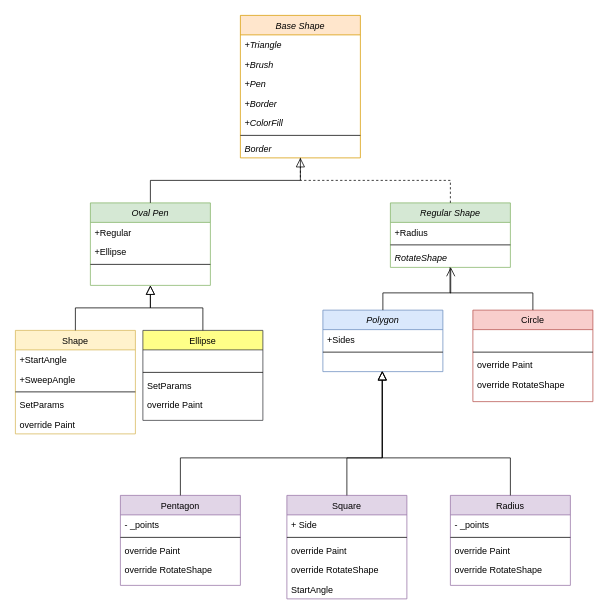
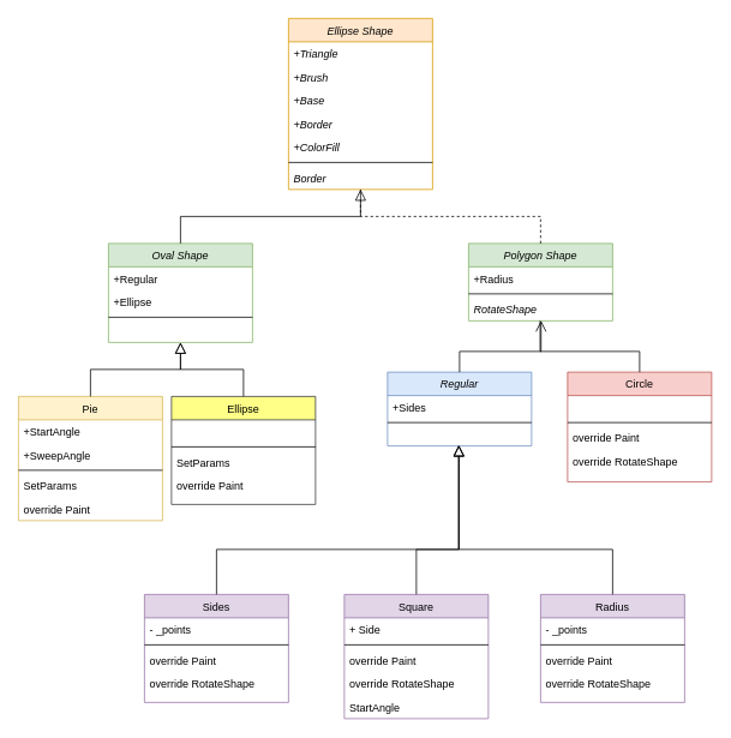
  <mxCell id="0" />
  <mxCell id="1" parent="0" />
- <mxCell id="2" value="Base Shape" style="swimlane;fontStyle=2;align=center;verticalAlign=top;childLayout=stackLayout;horizontal=1;startSize=26;horizontalStack=0;resizeParent=1;resizeLast=0;collapsible=1;marginBottom=0;rounded=0;shadow=0;strokeWidth=1;fillColor=#ffe6cc;strokeColor=#d79b00;" parent="1" vertex="1"><mxGeometry x="320" y="20" width="160" height="190" as="geometry"><mxRectangle x="230" y="140" width="160" height="26" as="alternateBounds" /></mxGeometry></mxCell>
+ <mxCell id="2" value="Ellipse Shape" style="swimlane;fontStyle=2;align=center;verticalAlign=top;childLayout=stackLayout;horizontal=1;startSize=26;horizontalStack=0;resizeParent=1;resizeLast=0;collapsible=1;marginBottom=0;rounded=0;shadow=0;strokeWidth=1;fillColor=#ffe6cc;strokeColor=#d79b00;" parent="1" vertex="1"><mxGeometry x="320" y="20" width="160" height="190" as="geometry"><mxRectangle x="230" y="140" width="160" height="26" as="alternateBounds" /></mxGeometry></mxCell>
  <mxCell id="3" value="+Triangle" style="text;align=left;verticalAlign=top;spacingLeft=4;spacingRight=4;overflow=hidden;rotatable=0;points=[[0,0.5],[1,0.5]];portConstraint=eastwest;rounded=0;shadow=0;html=0;fontStyle=2" parent="2" vertex="1"><mxGeometry y="26" width="160" height="26" as="geometry" /></mxCell>
  <mxCell id="4" value="+Brush" style="text;align=left;verticalAlign=top;spacingLeft=4;spacingRight=4;overflow=hidden;rotatable=0;points=[[0,0.5],[1,0.5]];portConstraint=eastwest;fontStyle=2" parent="2" vertex="1"><mxGeometry y="52" width="160" height="26" as="geometry" /></mxCell>
- <mxCell id="5" value="+Pen&#10;&#10;&#10;" style="text;align=left;verticalAlign=top;spacingLeft=4;spacingRight=4;overflow=hidden;rotatable=0;points=[[0,0.5],[1,0.5]];portConstraint=eastwest;rounded=0;shadow=0;html=0;fontStyle=2" parent="2" vertex="1"><mxGeometry y="78" width="160" height="26" as="geometry" /></mxCell>
+ <mxCell id="5" value="+Base&#10;&#10;&#10;" style="text;align=left;verticalAlign=top;spacingLeft=4;spacingRight=4;overflow=hidden;rotatable=0;points=[[0,0.5],[1,0.5]];portConstraint=eastwest;rounded=0;shadow=0;html=0;fontStyle=2" parent="2" vertex="1"><mxGeometry y="78" width="160" height="26" as="geometry" /></mxCell>
  <mxCell id="6" value="+Border" style="text;align=left;verticalAlign=top;spacingLeft=4;spacingRight=4;overflow=hidden;rotatable=0;points=[[0,0.5],[1,0.5]];portConstraint=eastwest;rounded=0;shadow=0;html=0;fontStyle=2" vertex="1" parent="2"><mxGeometry y="104" width="160" height="26" as="geometry" /></mxCell>
  <mxCell id="7" value="+ColorFill" style="text;align=left;verticalAlign=top;spacingLeft=4;spacingRight=4;overflow=hidden;rotatable=0;points=[[0,0.5],[1,0.5]];portConstraint=eastwest;rounded=0;shadow=0;html=0;fontStyle=2" parent="2" vertex="1"><mxGeometry y="130" width="160" height="26" as="geometry" /></mxCell>
  <mxCell id="8" value="" style="line;html=1;strokeWidth=1;align=left;verticalAlign=middle;spacingTop=-1;spacingLeft=3;spacingRight=3;rotatable=0;labelPosition=right;points=[];portConstraint=eastwest;" parent="2" vertex="1"><mxGeometry y="156" width="160" height="8" as="geometry" /></mxCell>
  <mxCell id="9" value="Border" style="text;align=left;verticalAlign=top;spacingLeft=4;spacingRight=4;overflow=hidden;rotatable=0;points=[[0,0.5],[1,0.5]];portConstraint=eastwest;fontStyle=2" parent="2" vertex="1"><mxGeometry y="164" width="160" height="26" as="geometry" /></mxCell>
- <mxCell id="10" value="Oval Pen" style="swimlane;fontStyle=2;align=center;verticalAlign=top;childLayout=stackLayout;horizontal=1;startSize=26;horizontalStack=0;resizeParent=1;resizeLast=0;collapsible=1;marginBottom=0;rounded=0;shadow=0;strokeWidth=1;fillColor=#d5e8d4;strokeColor=#82b366;" parent="1" vertex="1"><mxGeometry x="120" y="270" width="160" height="110" as="geometry"><mxRectangle x="130" y="380" width="160" height="26" as="alternateBounds" /></mxGeometry></mxCell>
+ <mxCell id="10" value="Oval Shape" style="swimlane;fontStyle=2;align=center;verticalAlign=top;childLayout=stackLayout;horizontal=1;startSize=26;horizontalStack=0;resizeParent=1;resizeLast=0;collapsible=1;marginBottom=0;rounded=0;shadow=0;strokeWidth=1;fillColor=#d5e8d4;strokeColor=#82b366;" parent="1" vertex="1"><mxGeometry x="120" y="270" width="160" height="110" as="geometry"><mxRectangle x="130" y="380" width="160" height="26" as="alternateBounds" /></mxGeometry></mxCell>
  <mxCell id="11" value="+Regular" style="text;align=left;verticalAlign=top;spacingLeft=4;spacingRight=4;overflow=hidden;rotatable=0;points=[[0,0.5],[1,0.5]];portConstraint=eastwest;" parent="10" vertex="1"><mxGeometry y="26" width="160" height="26" as="geometry" /></mxCell>
  <mxCell id="12" value="+Ellipse" style="text;align=left;verticalAlign=top;spacingLeft=4;spacingRight=4;overflow=hidden;rotatable=0;points=[[0,0.5],[1,0.5]];portConstraint=eastwest;rounded=0;shadow=0;html=0;" parent="10" vertex="1"><mxGeometry y="52" width="160" height="26" as="geometry" /></mxCell>
  <mxCell id="13" value="" style="line;html=1;strokeWidth=1;align=left;verticalAlign=middle;spacingTop=-1;spacingLeft=3;spacingRight=3;rotatable=0;labelPosition=right;points=[];portConstraint=eastwest;" parent="10" vertex="1"><mxGeometry y="78" width="160" height="8" as="geometry" /></mxCell>
  <mxCell id="14" value="" style="endArrow=none;endSize=10;endFill=0;shadow=0;strokeWidth=1;rounded=0;edgeStyle=elbowEdgeStyle;elbow=vertical;" parent="1" source="10" target="2" edge="1"><mxGeometry width="160" relative="1" as="geometry"><mxPoint x="200" y="113" as="sourcePoint" /><mxPoint x="200" y="113" as="targetPoint" /></mxGeometry></mxCell>
- <mxCell id="15" value="Regular Shape" style="swimlane;fontStyle=2;align=center;verticalAlign=top;childLayout=stackLayout;horizontal=1;startSize=26;horizontalStack=0;resizeParent=1;resizeLast=0;collapsible=1;marginBottom=0;rounded=0;shadow=0;strokeWidth=1;fillColor=#d5e8d4;strokeColor=#82b366;" parent="1" vertex="1"><mxGeometry x="520" y="270" width="160" height="86" as="geometry"><mxRectangle x="340" y="380" width="170" height="26" as="alternateBounds" /></mxGeometry></mxCell>
+ <mxCell id="15" value="Polygon Shape" style="swimlane;fontStyle=2;align=center;verticalAlign=top;childLayout=stackLayout;horizontal=1;startSize=26;horizontalStack=0;resizeParent=1;resizeLast=0;collapsible=1;marginBottom=0;rounded=0;shadow=0;strokeWidth=1;fillColor=#d5e8d4;strokeColor=#82b366;" parent="1" vertex="1"><mxGeometry x="520" y="270" width="160" height="86" as="geometry"><mxRectangle x="340" y="380" width="170" height="26" as="alternateBounds" /></mxGeometry></mxCell>
  <mxCell id="16" value="+Radius" style="text;align=left;verticalAlign=top;spacingLeft=4;spacingRight=4;overflow=hidden;rotatable=0;points=[[0,0.5],[1,0.5]];portConstraint=eastwest;" parent="15" vertex="1"><mxGeometry y="26" width="160" height="26" as="geometry" /></mxCell>
  <mxCell id="17" value="" style="line;html=1;strokeWidth=1;align=left;verticalAlign=middle;spacingTop=-1;spacingLeft=3;spacingRight=3;rotatable=0;labelPosition=right;points=[];portConstraint=eastwest;" parent="15" vertex="1"><mxGeometry y="52" width="160" height="8" as="geometry" /></mxCell>
  <mxCell id="18" value="RotateShape" style="text;align=left;verticalAlign=top;spacingLeft=4;spacingRight=4;overflow=hidden;rotatable=0;points=[[0,0.5],[1,0.5]];portConstraint=eastwest;fontStyle=2" vertex="1" parent="15"><mxGeometry y="60" width="160" height="26" as="geometry" /></mxCell>
  <mxCell id="19" value="" style="endArrow=block;endSize=10;endFill=0;shadow=0;strokeWidth=1;rounded=0;edgeStyle=elbowEdgeStyle;elbow=vertical;dashed=1;" parent="1" source="15" target="2" edge="1"><mxGeometry width="160" relative="1" as="geometry"><mxPoint x="210" y="283" as="sourcePoint" /><mxPoint x="310" y="181" as="targetPoint" /></mxGeometry></mxCell>
- <mxCell id="20" value="Shape" style="swimlane;fontStyle=0;align=center;verticalAlign=top;childLayout=stackLayout;horizontal=1;startSize=26;horizontalStack=0;resizeParent=1;resizeLast=0;collapsible=1;marginBottom=0;rounded=0;shadow=0;strokeWidth=1;fillColor=#fff2cc;strokeColor=#d6b656;" vertex="1" parent="1"><mxGeometry x="20" y="440" width="160" height="138" as="geometry"><mxRectangle x="130" y="380" width="160" height="26" as="alternateBounds" /></mxGeometry></mxCell>
+ <mxCell id="20" value="Pie" style="swimlane;fontStyle=0;align=center;verticalAlign=top;childLayout=stackLayout;horizontal=1;startSize=26;horizontalStack=0;resizeParent=1;resizeLast=0;collapsible=1;marginBottom=0;rounded=0;shadow=0;strokeWidth=1;fillColor=#fff2cc;strokeColor=#d6b656;" vertex="1" parent="1"><mxGeometry x="20" y="440" width="160" height="138" as="geometry"><mxRectangle x="130" y="380" width="160" height="26" as="alternateBounds" /></mxGeometry></mxCell>
  <mxCell id="21" value="+StartAngle" style="text;align=left;verticalAlign=top;spacingLeft=4;spacingRight=4;overflow=hidden;rotatable=0;points=[[0,0.5],[1,0.5]];portConstraint=eastwest;" vertex="1" parent="20"><mxGeometry y="26" width="160" height="26" as="geometry" /></mxCell>
  <mxCell id="22" value="+SweepAngle" style="text;align=left;verticalAlign=top;spacingLeft=4;spacingRight=4;overflow=hidden;rotatable=0;points=[[0,0.5],[1,0.5]];portConstraint=eastwest;rounded=0;shadow=0;html=0;" vertex="1" parent="20"><mxGeometry y="52" width="160" height="26" as="geometry" /></mxCell>
  <mxCell id="23" value="" style="line;html=1;strokeWidth=1;align=left;verticalAlign=middle;spacingTop=-1;spacingLeft=3;spacingRight=3;rotatable=0;labelPosition=right;points=[];portConstraint=eastwest;" vertex="1" parent="20"><mxGeometry y="78" width="160" height="8" as="geometry" /></mxCell>
  <mxCell id="24" value="SetParams" style="text;align=left;verticalAlign=top;spacingLeft=4;spacingRight=4;overflow=hidden;rotatable=0;points=[[0,0.5],[1,0.5]];portConstraint=eastwest;fontStyle=0" vertex="1" parent="20"><mxGeometry y="86" width="160" height="26" as="geometry" /></mxCell>
  <mxCell id="25" value="override Paint" style="text;align=left;verticalAlign=top;spacingLeft=4;spacingRight=4;overflow=hidden;rotatable=0;points=[[0,0.5],[1,0.5]];portConstraint=eastwest;" vertex="1" parent="20"><mxGeometry y="112" width="160" height="26" as="geometry" /></mxCell>
  <mxCell id="26" value="Ellipse" style="swimlane;fontStyle=0;align=center;verticalAlign=top;childLayout=stackLayout;horizontal=1;startSize=26;horizontalStack=0;resizeParent=1;resizeLast=0;collapsible=1;marginBottom=0;rounded=0;shadow=0;strokeWidth=1;fillColor=#ffff88;strokeColor=#36393d;" vertex="1" parent="1"><mxGeometry x="190" y="440" width="160" height="120" as="geometry"><mxRectangle x="130" y="380" width="160" height="26" as="alternateBounds" /></mxGeometry></mxCell>
  <mxCell id="27" value=" " style="text;align=left;verticalAlign=top;spacingLeft=4;spacingRight=4;overflow=hidden;rotatable=0;points=[[0,0.5],[1,0.5]];portConstraint=eastwest;fontStyle=0" vertex="1" parent="26"><mxGeometry y="26" width="160" height="26" as="geometry" /></mxCell>
  <mxCell id="28" value="" style="line;html=1;strokeWidth=1;align=left;verticalAlign=middle;spacingTop=-1;spacingLeft=3;spacingRight=3;rotatable=0;labelPosition=right;points=[];portConstraint=eastwest;" vertex="1" parent="26"><mxGeometry y="52" width="160" height="8" as="geometry" /></mxCell>
  <mxCell id="29" value="SetParams" style="text;align=left;verticalAlign=top;spacingLeft=4;spacingRight=4;overflow=hidden;rotatable=0;points=[[0,0.5],[1,0.5]];portConstraint=eastwest;fontStyle=0" vertex="1" parent="26"><mxGeometry y="60" width="160" height="26" as="geometry" /></mxCell>
  <mxCell id="30" value="override Paint" style="text;align=left;verticalAlign=top;spacingLeft=4;spacingRight=4;overflow=hidden;rotatable=0;points=[[0,0.5],[1,0.5]];portConstraint=eastwest;" vertex="1" parent="26"><mxGeometry y="86" width="160" height="26" as="geometry" /></mxCell>
- <mxCell id="31" value="Polygon" style="swimlane;fontStyle=2;align=center;verticalAlign=top;childLayout=stackLayout;horizontal=1;startSize=26;horizontalStack=0;resizeParent=1;resizeLast=0;collapsible=1;marginBottom=0;rounded=0;shadow=0;strokeWidth=1;fillColor=#dae8fc;strokeColor=#6c8ebf;" vertex="1" parent="1"><mxGeometry x="430" y="413" width="160" height="82" as="geometry"><mxRectangle x="130" y="380" width="160" height="26" as="alternateBounds" /></mxGeometry></mxCell>
+ <mxCell id="31" value="Regular" style="swimlane;fontStyle=2;align=center;verticalAlign=top;childLayout=stackLayout;horizontal=1;startSize=26;horizontalStack=0;resizeParent=1;resizeLast=0;collapsible=1;marginBottom=0;rounded=0;shadow=0;strokeWidth=1;fillColor=#dae8fc;strokeColor=#6c8ebf;" vertex="1" parent="1"><mxGeometry x="430" y="413" width="160" height="82" as="geometry"><mxRectangle x="130" y="380" width="160" height="26" as="alternateBounds" /></mxGeometry></mxCell>
  <mxCell id="32" value="+Sides" style="text;align=left;verticalAlign=top;spacingLeft=4;spacingRight=4;overflow=hidden;rotatable=0;points=[[0,0.5],[1,0.5]];portConstraint=eastwest;" vertex="1" parent="31"><mxGeometry y="26" width="160" height="26" as="geometry" /></mxCell>
  <mxCell id="33" value="" style="line;html=1;strokeWidth=1;align=left;verticalAlign=middle;spacingTop=-1;spacingLeft=3;spacingRight=3;rotatable=0;labelPosition=right;points=[];portConstraint=eastwest;" vertex="1" parent="31"><mxGeometry y="52" width="160" height="8" as="geometry" /></mxCell>
- <mxCell id="34" value="Pentagon" style="swimlane;fontStyle=0;align=center;verticalAlign=top;childLayout=stackLayout;horizontal=1;startSize=26;horizontalStack=0;resizeParent=1;resizeLast=0;collapsible=1;marginBottom=0;rounded=0;shadow=0;strokeWidth=1;fillColor=#e1d5e7;strokeColor=#9673a6;" vertex="1" parent="1"><mxGeometry x="160" y="660" width="160" height="120" as="geometry"><mxRectangle x="130" y="380" width="160" height="26" as="alternateBounds" /></mxGeometry></mxCell>
+ <mxCell id="34" value="Sides" style="swimlane;fontStyle=0;align=center;verticalAlign=top;childLayout=stackLayout;horizontal=1;startSize=26;horizontalStack=0;resizeParent=1;resizeLast=0;collapsible=1;marginBottom=0;rounded=0;shadow=0;strokeWidth=1;fillColor=#e1d5e7;strokeColor=#9673a6;" vertex="1" parent="1"><mxGeometry x="160" y="660" width="160" height="120" as="geometry"><mxRectangle x="130" y="380" width="160" height="26" as="alternateBounds" /></mxGeometry></mxCell>
  <mxCell id="35" value="- _points" style="text;align=left;verticalAlign=top;spacingLeft=4;spacingRight=4;overflow=hidden;rotatable=0;points=[[0,0.5],[1,0.5]];portConstraint=eastwest;" vertex="1" parent="34"><mxGeometry y="26" width="160" height="26" as="geometry" /></mxCell>
  <mxCell id="36" value="" style="line;html=1;strokeWidth=1;align=left;verticalAlign=middle;spacingTop=-1;spacingLeft=3;spacingRight=3;rotatable=0;labelPosition=right;points=[];portConstraint=eastwest;" vertex="1" parent="34"><mxGeometry y="52" width="160" height="8" as="geometry" /></mxCell>
  <mxCell id="37" value="override Paint" style="text;align=left;verticalAlign=top;spacingLeft=4;spacingRight=4;overflow=hidden;rotatable=0;points=[[0,0.5],[1,0.5]];portConstraint=eastwest;fontStyle=0" vertex="1" parent="34"><mxGeometry y="60" width="160" height="26" as="geometry" /></mxCell>
  <mxCell id="38" value="override RotateShape" style="text;align=left;verticalAlign=top;spacingLeft=4;spacingRight=4;overflow=hidden;rotatable=0;points=[[0,0.5],[1,0.5]];portConstraint=eastwest;" vertex="1" parent="34"><mxGeometry y="86" width="160" height="26" as="geometry" /></mxCell>
  <mxCell id="39" value="Circle" style="swimlane;fontStyle=0;align=center;verticalAlign=top;childLayout=stackLayout;horizontal=1;startSize=26;horizontalStack=0;resizeParent=1;resizeLast=0;collapsible=1;marginBottom=0;rounded=0;shadow=0;strokeWidth=1;fillColor=#f8cecc;strokeColor=#b85450;" vertex="1" parent="1"><mxGeometry x="630" y="413" width="160" height="122" as="geometry"><mxRectangle x="130" y="380" width="160" height="26" as="alternateBounds" /></mxGeometry></mxCell>
  <mxCell id="40" value=" " style="text;align=left;verticalAlign=top;spacingLeft=4;spacingRight=4;overflow=hidden;rotatable=0;points=[[0,0.5],[1,0.5]];portConstraint=eastwest;fontStyle=0" vertex="1" parent="39"><mxGeometry y="26" width="160" height="26" as="geometry" /></mxCell>
  <mxCell id="41" value="" style="line;html=1;strokeWidth=1;align=left;verticalAlign=middle;spacingTop=-1;spacingLeft=3;spacingRight=3;rotatable=0;labelPosition=right;points=[];portConstraint=eastwest;" vertex="1" parent="39"><mxGeometry y="52" width="160" height="8" as="geometry" /></mxCell>
  <mxCell id="42" value="override Paint" style="text;align=left;verticalAlign=top;spacingLeft=4;spacingRight=4;overflow=hidden;rotatable=0;points=[[0,0.5],[1,0.5]];portConstraint=eastwest;fontStyle=0" vertex="1" parent="39"><mxGeometry y="60" width="160" height="26" as="geometry" /></mxCell>
  <mxCell id="43" value="override RotateShape" style="text;align=left;verticalAlign=top;spacingLeft=4;spacingRight=4;overflow=hidden;rotatable=0;points=[[0,0.5],[1,0.5]];portConstraint=eastwest;" vertex="1" parent="39"><mxGeometry y="86" width="160" height="26" as="geometry" /></mxCell>
  <mxCell id="44" value="Square" style="swimlane;fontStyle=0;align=center;verticalAlign=top;childLayout=stackLayout;horizontal=1;startSize=26;horizontalStack=0;resizeParent=1;resizeLast=0;collapsible=1;marginBottom=0;rounded=0;shadow=0;strokeWidth=1;fillColor=#e1d5e7;strokeColor=#9673a6;" vertex="1" parent="1"><mxGeometry x="382" y="660" width="160" height="138" as="geometry"><mxRectangle x="130" y="380" width="160" height="26" as="alternateBounds" /></mxGeometry></mxCell>
  <mxCell id="45" value="+ Side" style="text;align=left;verticalAlign=top;spacingLeft=4;spacingRight=4;overflow=hidden;rotatable=0;points=[[0,0.5],[1,0.5]];portConstraint=eastwest;" vertex="1" parent="44"><mxGeometry y="26" width="160" height="26" as="geometry" /></mxCell>
  <mxCell id="46" value="" style="line;html=1;strokeWidth=1;align=left;verticalAlign=middle;spacingTop=-1;spacingLeft=3;spacingRight=3;rotatable=0;labelPosition=right;points=[];portConstraint=eastwest;" vertex="1" parent="44"><mxGeometry y="52" width="160" height="8" as="geometry" /></mxCell>
  <mxCell id="47" value="override Paint" style="text;align=left;verticalAlign=top;spacingLeft=4;spacingRight=4;overflow=hidden;rotatable=0;points=[[0,0.5],[1,0.5]];portConstraint=eastwest;fontStyle=0" vertex="1" parent="44"><mxGeometry y="60" width="160" height="26" as="geometry" /></mxCell>
  <mxCell id="48" value="override RotateShape" style="text;align=left;verticalAlign=top;spacingLeft=4;spacingRight=4;overflow=hidden;rotatable=0;points=[[0,0.5],[1,0.5]];portConstraint=eastwest;" vertex="1" parent="44"><mxGeometry y="86" width="160" height="26" as="geometry" /></mxCell>
  <mxCell id="49" value="StartAngle" style="text;align=left;verticalAlign=top;spacingLeft=4;spacingRight=4;overflow=hidden;rotatable=0;points=[[0,0.5],[1,0.5]];portConstraint=eastwest;" vertex="1" parent="44"><mxGeometry y="112" width="160" height="26" as="geometry" /></mxCell>
  <mxCell id="50" value="Radius" style="swimlane;fontStyle=0;align=center;verticalAlign=top;childLayout=stackLayout;horizontal=1;startSize=26;horizontalStack=0;resizeParent=1;resizeLast=0;collapsible=1;marginBottom=0;rounded=0;shadow=0;strokeWidth=1;fillColor=#e1d5e7;strokeColor=#9673a6;" vertex="1" parent="1"><mxGeometry x="600" y="660" width="160" height="120" as="geometry"><mxRectangle x="130" y="380" width="160" height="26" as="alternateBounds" /></mxGeometry></mxCell>
  <mxCell id="51" value="- _points" style="text;align=left;verticalAlign=top;spacingLeft=4;spacingRight=4;overflow=hidden;rotatable=0;points=[[0,0.5],[1,0.5]];portConstraint=eastwest;" vertex="1" parent="50"><mxGeometry y="26" width="160" height="26" as="geometry" /></mxCell>
  <mxCell id="52" value="" style="line;html=1;strokeWidth=1;align=left;verticalAlign=middle;spacingTop=-1;spacingLeft=3;spacingRight=3;rotatable=0;labelPosition=right;points=[];portConstraint=eastwest;" vertex="1" parent="50"><mxGeometry y="52" width="160" height="8" as="geometry" /></mxCell>
  <mxCell id="53" value="override Paint" style="text;align=left;verticalAlign=top;spacingLeft=4;spacingRight=4;overflow=hidden;rotatable=0;points=[[0,0.5],[1,0.5]];portConstraint=eastwest;fontStyle=0" vertex="1" parent="50"><mxGeometry y="60" width="160" height="26" as="geometry" /></mxCell>
  <mxCell id="54" value="override RotateShape" style="text;align=left;verticalAlign=top;spacingLeft=4;spacingRight=4;overflow=hidden;rotatable=0;points=[[0,0.5],[1,0.5]];portConstraint=eastwest;" vertex="1" parent="50"><mxGeometry y="86" width="160" height="26" as="geometry" /></mxCell>
  <mxCell id="55" value="" style="endArrow=none;endSize=10;endFill=0;shadow=0;strokeWidth=1;rounded=0;edgeStyle=elbowEdgeStyle;elbow=vertical;exitX=0.5;exitY=0;exitDx=0;exitDy=0;entryX=0.497;entryY=0.992;entryDx=0;entryDy=0;entryPerimeter=0;" edge="1" parent="1" source="39" target="18"><mxGeometry width="160" relative="1" as="geometry"><mxPoint x="610" y="280" as="sourcePoint" /><mxPoint x="630" y="370" as="targetPoint" /><Array as="points"><mxPoint x="670" y="390" /><mxPoint x="660" y="374" /></Array></mxGeometry></mxCell>
  <mxCell id="56" value="" style="endArrow=open;endSize=10;endFill=0;shadow=0;strokeWidth=1;rounded=0;edgeStyle=elbowEdgeStyle;elbow=vertical;exitX=0.5;exitY=0;exitDx=0;exitDy=0;entryX=0.503;entryY=0.992;entryDx=0;entryDy=0;entryPerimeter=0;" edge="1" parent="1" source="31" target="18"><mxGeometry width="160" relative="1" as="geometry"><mxPoint x="510" y="400" as="sourcePoint" /><mxPoint x="600" y="360" as="targetPoint" /><Array as="points"><mxPoint x="570" y="390" /><mxPoint x="520" y="375" /></Array></mxGeometry></mxCell>
  <mxCell id="57" value="" style="endArrow=block;endSize=10;endFill=0;shadow=0;strokeWidth=1;rounded=0;edgeStyle=elbowEdgeStyle;elbow=vertical;exitX=0.5;exitY=0;exitDx=0;exitDy=0;entryX=0.495;entryY=1.008;entryDx=0;entryDy=0;entryPerimeter=0;" edge="1" parent="1" source="34"><mxGeometry width="160" relative="1" as="geometry"><mxPoint x="520" y="418" as="sourcePoint" /><mxPoint x="509.2" y="494.208" as="targetPoint" /><Array as="points"><mxPoint x="390" y="610" /></Array></mxGeometry></mxCell>
  <mxCell id="58" value="" style="endArrow=block;endSize=10;endFill=0;shadow=0;strokeWidth=1;rounded=0;edgeStyle=elbowEdgeStyle;elbow=vertical;exitX=0.5;exitY=0;exitDx=0;exitDy=0;entryX=0.495;entryY=1.008;entryDx=0;entryDy=0;entryPerimeter=0;" edge="1" parent="1" source="44"><mxGeometry width="160" relative="1" as="geometry"><mxPoint x="250" y="670" as="sourcePoint" /><mxPoint x="509.2" y="494.208" as="targetPoint" /><Array as="points"><mxPoint x="480" y="610" /></Array></mxGeometry></mxCell>
  <mxCell id="59" value="" style="endArrow=block;endSize=10;endFill=0;shadow=0;strokeWidth=1;rounded=0;edgeStyle=elbowEdgeStyle;elbow=vertical;exitX=0.5;exitY=0;exitDx=0;exitDy=0;entryX=0.495;entryY=1.008;entryDx=0;entryDy=0;entryPerimeter=0;" edge="1" parent="1" source="50"><mxGeometry width="160" relative="1" as="geometry"><mxPoint x="670" y="670" as="sourcePoint" /><mxPoint x="509.2" y="494.208" as="targetPoint" /><Array as="points"><mxPoint x="590" y="610" /></Array></mxGeometry></mxCell>
  <mxCell id="60" value="" style="endArrow=block;endSize=10;endFill=0;shadow=0;strokeWidth=1;rounded=0;edgeStyle=elbowEdgeStyle;elbow=vertical;exitX=0.5;exitY=0;exitDx=0;exitDy=0;" edge="1" parent="1" source="20"><mxGeometry width="160" relative="1" as="geometry"><mxPoint x="520" y="418" as="sourcePoint" /><mxPoint x="200" y="380" as="targetPoint" /><Array as="points" /></mxGeometry></mxCell>
  <mxCell id="61" value="" style="endArrow=block;endSize=10;endFill=0;shadow=0;strokeWidth=1;rounded=0;edgeStyle=elbowEdgeStyle;elbow=vertical;exitX=0.5;exitY=0;exitDx=0;exitDy=0;" edge="1" parent="1" source="26"><mxGeometry width="160" relative="1" as="geometry"><mxPoint x="110" y="450" as="sourcePoint" /><mxPoint x="200" y="380" as="targetPoint" /><Array as="points" /></mxGeometry></mxCell>
